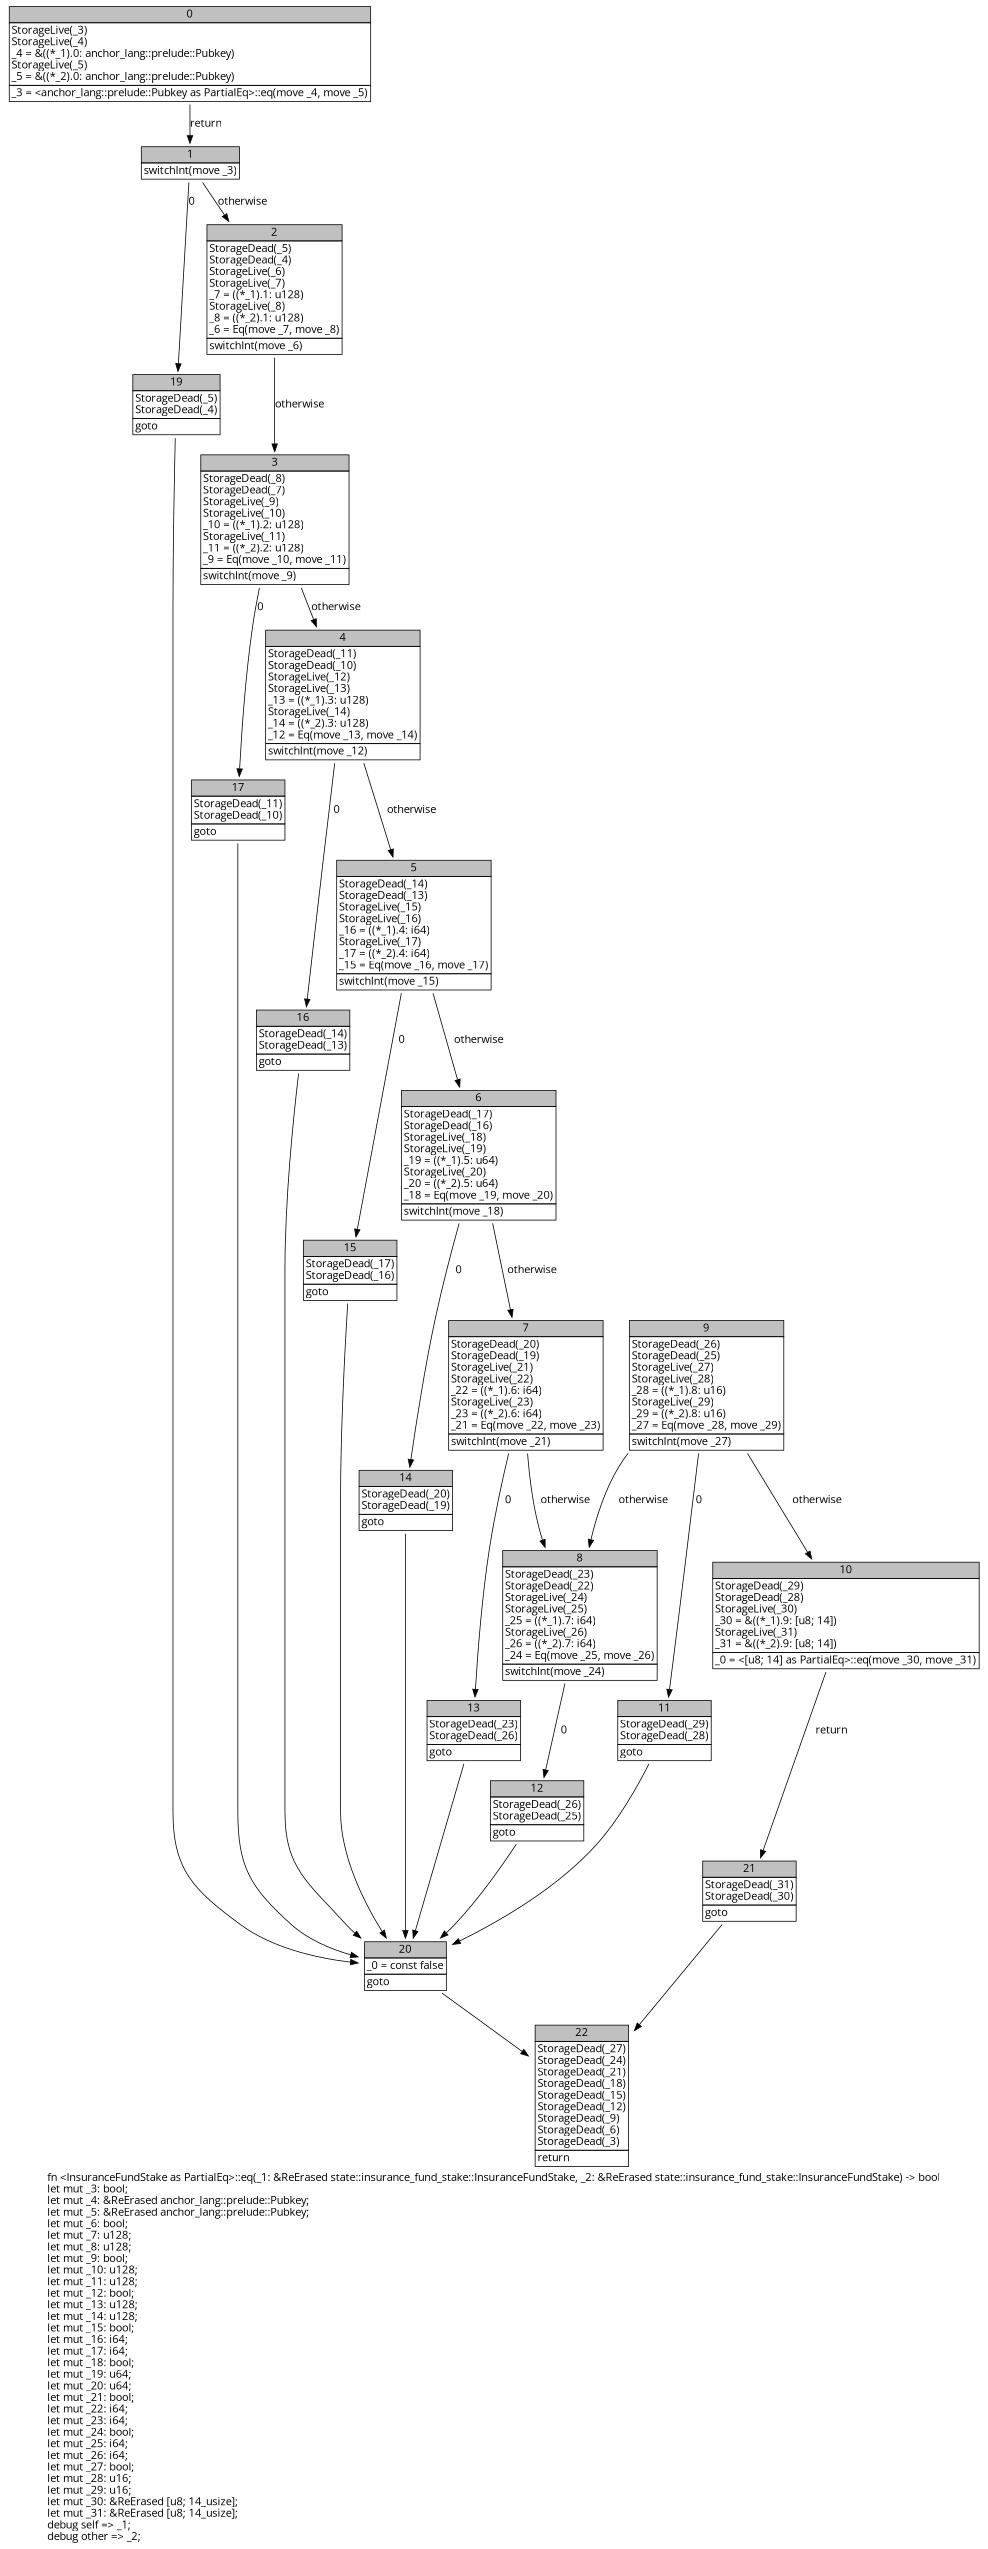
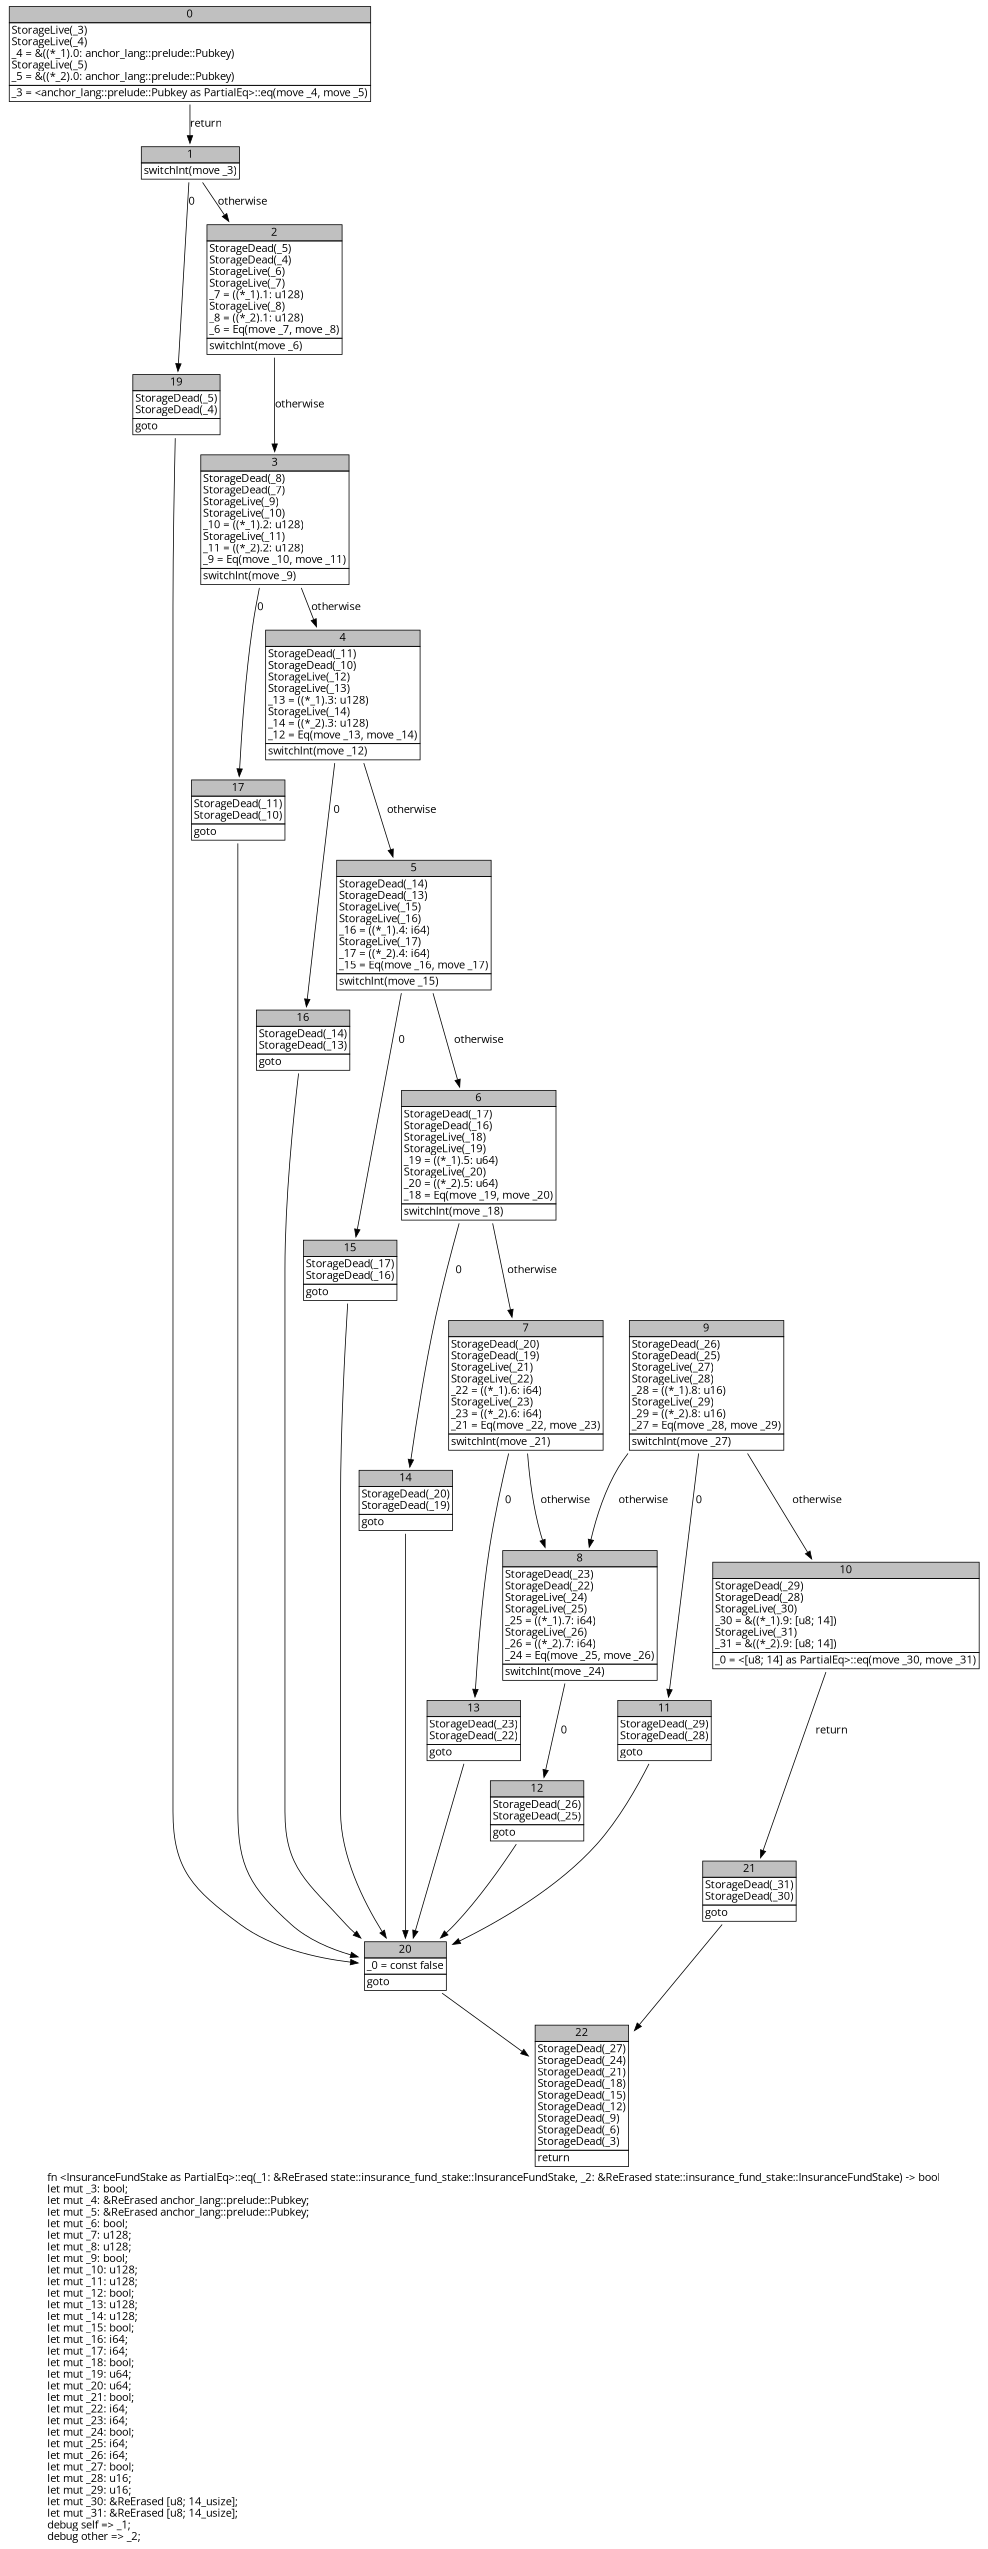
  digraph {
    fontname="Open Sans"
    label=<fn &lt;InsuranceFundStake as PartialEq&gt;::eq(_1: &amp;ReErased state::insurance_fund_stake::InsuranceFundStake, _2: &amp;ReErased state::insurance_fund_stake::InsuranceFundStake) -&gt; bool<br align="left"/>let mut _3: bool;<br align="left"/>let mut _4: &amp;ReErased anchor_lang::prelude::Pubkey;<br align="left"/>let mut _5: &amp;ReErased anchor_lang::prelude::Pubkey;<br align="left"/>let mut _6: bool;<br align="left"/>let mut _7: u128;<br align="left"/>let mut _8: u128;<br align="left"/>let mut _9: bool;<br align="left"/>let mut _10: u128;<br align="left"/>let mut _11: u128;<br align="left"/>let mut _12: bool;<br align="left"/>let mut _13: u128;<br align="left"/>let mut _14: u128;<br align="left"/>let mut _15: bool;<br align="left"/>let mut _16: i64;<br align="left"/>let mut _17: i64;<br align="left"/>let mut _18: bool;<br align="left"/>let mut _19: u64;<br align="left"/>let mut _20: u64;<br align="left"/>let mut _21: bool;<br align="left"/>let mut _22: i64;<br align="left"/>let mut _23: i64;<br align="left"/>let mut _24: bool;<br align="left"/>let mut _25: i64;<br align="left"/>let mut _26: i64;<br align="left"/>let mut _27: bool;<br align="left"/>let mut _28: u16;<br align="left"/>let mut _29: u16;<br align="left"/>let mut _30: &amp;ReErased [u8; 14_usize];<br align="left"/>let mut _31: &amp;ReErased [u8; 14_usize];<br align="left"/>debug self =&gt; _1;<br align="left"/>debug other =&gt; _2;<br align="left"/>>
    node [fontname="Open Sans" shape=none]
    edge [fontname="Open Sans"]
    n1 [label=<<table border="0" cellborder="1" cellspacing="0"><tr><td bgcolor="gray" align="center" colspan="1">0</td></tr><tr><td align="left" balign="left">StorageLive(_3)<br/>StorageLive(_4)<br/>_4 = &amp;((*_1).0: anchor_lang::prelude::Pubkey)<br/>StorageLive(_5)<br/>_5 = &amp;((*_2).0: anchor_lang::prelude::Pubkey)<br/></td></tr><tr><td align="left">_3 = &lt;anchor_lang::prelude::Pubkey as PartialEq&gt;::eq(move _4, move _5)</td></tr></table>>]
    n2 [label=<<table border="0" cellborder="1" cellspacing="0"><tr><td bgcolor="gray" align="center" colspan="1">1</td></tr><tr><td align="left">switchInt(move _3)</td></tr></table>>]
    n3 [label=<<table border="0" cellborder="1" cellspacing="0"><tr><td bgcolor="gray" align="center" colspan="1">2</td></tr><tr><td align="left" balign="left">StorageDead(_5)<br/>StorageDead(_4)<br/>StorageLive(_6)<br/>StorageLive(_7)<br/>_7 = ((*_1).1: u128)<br/>StorageLive(_8)<br/>_8 = ((*_2).1: u128)<br/>_6 = Eq(move _7, move _8)<br/></td></tr><tr><td align="left">switchInt(move _6)</td></tr></table>>]
    n4 [label=<<table border="0" cellborder="1" cellspacing="0"><tr><td bgcolor="gray" align="center" colspan="1">19</td></tr><tr><td align="left" balign="left">StorageDead(_5)<br/>StorageDead(_4)<br/></td></tr><tr><td align="left">goto</td></tr></table>>]
    n5 [label=<<table border="0" cellborder="1" cellspacing="0"><tr><td bgcolor="gray" align="center" colspan="1">3</td></tr><tr><td align="left" balign="left">StorageDead(_8)<br/>StorageDead(_7)<br/>StorageLive(_9)<br/>StorageLive(_10)<br/>_10 = ((*_1).2: u128)<br/>StorageLive(_11)<br/>_11 = ((*_2).2: u128)<br/>_9 = Eq(move _10, move _11)<br/></td></tr><tr><td align="left">switchInt(move _9)</td></tr></table>>]
    n6 [label=<<table border="0" cellborder="1" cellspacing="0"><tr><td bgcolor="gray" align="center" colspan="1">20</td></tr><tr><td align="left" balign="left">_0 = const false<br/></td></tr><tr><td align="left">goto</td></tr></table>>]
    n7 [label=<<table border="0" cellborder="1" cellspacing="0"><tr><td bgcolor="gray" align="center" colspan="1">4</td></tr><tr><td align="left" balign="left">StorageDead(_11)<br/>StorageDead(_10)<br/>StorageLive(_12)<br/>StorageLive(_13)<br/>_13 = ((*_1).3: u128)<br/>StorageLive(_14)<br/>_14 = ((*_2).3: u128)<br/>_12 = Eq(move _13, move _14)<br/></td></tr><tr><td align="left">switchInt(move _12)</td></tr></table>>]
    n8 [label=<<table border="0" cellborder="1" cellspacing="0"><tr><td bgcolor="gray" align="center" colspan="1">17</td></tr><tr><td align="left" balign="left">StorageDead(_11)<br/>StorageDead(_10)<br/></td></tr><tr><td align="left">goto</td></tr></table>>]
    n9 [label=<<table border="0" cellborder="1" cellspacing="0"><tr><td bgcolor="gray" align="center" colspan="1">5</td></tr><tr><td align="left" balign="left">StorageDead(_14)<br/>StorageDead(_13)<br/>StorageLive(_15)<br/>StorageLive(_16)<br/>_16 = ((*_1).4: i64)<br/>StorageLive(_17)<br/>_17 = ((*_2).4: i64)<br/>_15 = Eq(move _16, move _17)<br/></td></tr><tr><td align="left">switchInt(move _15)</td></tr></table>>]
    n10 [label=<<table border="0" cellborder="1" cellspacing="0"><tr><td bgcolor="gray" align="center" colspan="1">16</td></tr><tr><td align="left" balign="left">StorageDead(_14)<br/>StorageDead(_13)<br/></td></tr><tr><td align="left">goto</td></tr></table>>]
    n11 [label=<<table border="0" cellborder="1" cellspacing="0"><tr><td bgcolor="gray" align="center" colspan="1">6</td></tr><tr><td align="left" balign="left">StorageDead(_17)<br/>StorageDead(_16)<br/>StorageLive(_18)<br/>StorageLive(_19)<br/>_19 = ((*_1).5: u64)<br/>StorageLive(_20)<br/>_20 = ((*_2).5: u64)<br/>_18 = Eq(move _19, move _20)<br/></td></tr><tr><td align="left">switchInt(move _18)</td></tr></table>>]
    n12 [label=<<table border="0" cellborder="1" cellspacing="0"><tr><td bgcolor="gray" align="center" colspan="1">15</td></tr><tr><td align="left" balign="left">StorageDead(_17)<br/>StorageDead(_16)<br/></td></tr><tr><td align="left">goto</td></tr></table>>]
    n13 [label=<<table border="0" cellborder="1" cellspacing="0"><tr><td bgcolor="gray" align="center" colspan="1">7</td></tr><tr><td align="left" balign="left">StorageDead(_20)<br/>StorageDead(_19)<br/>StorageLive(_21)<br/>StorageLive(_22)<br/>_22 = ((*_1).6: i64)<br/>StorageLive(_23)<br/>_23 = ((*_2).6: i64)<br/>_21 = Eq(move _22, move _23)<br/></td></tr><tr><td align="left">switchInt(move _21)</td></tr></table>>]
    n14 [label=<<table border="0" cellborder="1" cellspacing="0"><tr><td bgcolor="gray" align="center" colspan="1">14</td></tr><tr><td align="left" balign="left">StorageDead(_20)<br/>StorageDead(_19)<br/></td></tr><tr><td align="left">goto</td></tr></table>>]
    n15 [label=<<table border="0" cellborder="1" cellspacing="0"><tr><td bgcolor="gray" align="center" colspan="1">8</td></tr><tr><td align="left" balign="left">StorageDead(_23)<br/>StorageDead(_22)<br/>StorageLive(_24)<br/>StorageLive(_25)<br/>_25 = ((*_1).7: i64)<br/>StorageLive(_26)<br/>_26 = ((*_2).7: i64)<br/>_24 = Eq(move _25, move _26)<br/></td></tr><tr><td align="left">switchInt(move _24)</td></tr></table>>]
-   n16 [label=<<table border="0" cellborder="1" cellspacing="0"><tr><td bgcolor="gray" align="center" colspan="1">13</td></tr><tr><td align="left" balign="left">StorageDead(_23)<br/>StorageDead(_26)<br/></td></tr><tr><td align="left">goto</td></tr></table>>]
+   n16 [label=<<table border="0" cellborder="1" cellspacing="0"><tr><td bgcolor="gray" align="center" colspan="1">13</td></tr><tr><td align="left" balign="left">StorageDead(_23)<br/>StorageDead(_22)<br/></td></tr><tr><td align="left">goto</td></tr></table>>]
    n17 [label=<<table border="0" cellborder="1" cellspacing="0"><tr><td bgcolor="gray" align="center" colspan="1">12</td></tr><tr><td align="left" balign="left">StorageDead(_26)<br/>StorageDead(_25)<br/></td></tr><tr><td align="left">goto</td></tr></table>>]
    n18 [label=<<table border="0" cellborder="1" cellspacing="0"><tr><td bgcolor="gray" align="center" colspan="1">9</td></tr><tr><td align="left" balign="left">StorageDead(_26)<br/>StorageDead(_25)<br/>StorageLive(_27)<br/>StorageLive(_28)<br/>_28 = ((*_1).8: u16)<br/>StorageLive(_29)<br/>_29 = ((*_2).8: u16)<br/>_27 = Eq(move _28, move _29)<br/></td></tr><tr><td align="left">switchInt(move _27)</td></tr></table>>]
    n19 [label=<<table border="0" cellborder="1" cellspacing="0"><tr><td bgcolor="gray" align="center" colspan="1">10</td></tr><tr><td align="left" balign="left">StorageDead(_29)<br/>StorageDead(_28)<br/>StorageLive(_30)<br/>_30 = &amp;((*_1).9: [u8; 14])<br/>StorageLive(_31)<br/>_31 = &amp;((*_2).9: [u8; 14])<br/></td></tr><tr><td align="left">_0 = &lt;[u8; 14] as PartialEq&gt;::eq(move _30, move _31)</td></tr></table>>]
    n20 [label=<<table border="0" cellborder="1" cellspacing="0"><tr><td bgcolor="gray" align="center" colspan="1">11</td></tr><tr><td align="left" balign="left">StorageDead(_29)<br/>StorageDead(_28)<br/></td></tr><tr><td align="left">goto</td></tr></table>>]
    n21 [label=<<table border="0" cellborder="1" cellspacing="0"><tr><td bgcolor="gray" align="center" colspan="1">21</td></tr><tr><td align="left" balign="left">StorageDead(_31)<br/>StorageDead(_30)<br/></td></tr><tr><td align="left">goto</td></tr></table>>]
    n22 [label=<<table border="0" cellborder="1" cellspacing="0"><tr><td bgcolor="gray" align="center" colspan="1">22</td></tr><tr><td align="left" balign="left">StorageDead(_27)<br/>StorageDead(_24)<br/>StorageDead(_21)<br/>StorageDead(_18)<br/>StorageDead(_15)<br/>StorageDead(_12)<br/>StorageDead(_9)<br/>StorageDead(_6)<br/>StorageDead(_3)<br/></td></tr><tr><td align="left">return</td></tr></table>>]
    n1 -> n2 [label=return]
    n2 -> n3 [label=otherwise]
    n2 -> n4 [label=0]
    n3 -> n5 [label=otherwise]
    n4 -> n6
    n5 -> n7 [label=otherwise]
    n5 -> n8 [label=0]
    n6 -> n22
    n7 -> n9 [label=otherwise]
    n7 -> n10 [label=0]
    n8 -> n6
    n9 -> n11 [label=otherwise]
    n9 -> n12 [label=0]
    n10 -> n6
    n11 -> n13 [label=otherwise]
    n11 -> n14 [label=0]
    n12 -> n6
    n13 -> n15 [label=otherwise]
    n13 -> n16 [label=0]
    n14 -> n6
    n15 -> n17 [label=0]
    n16 -> n6
    n17 -> n6
    n18 -> n15 [label=otherwise]
    n18 -> n19 [label=otherwise]
    n18 -> n20 [label=0]
    n19 -> n21 [label=return]
    n20 -> n6
    n21 -> n22
  }
